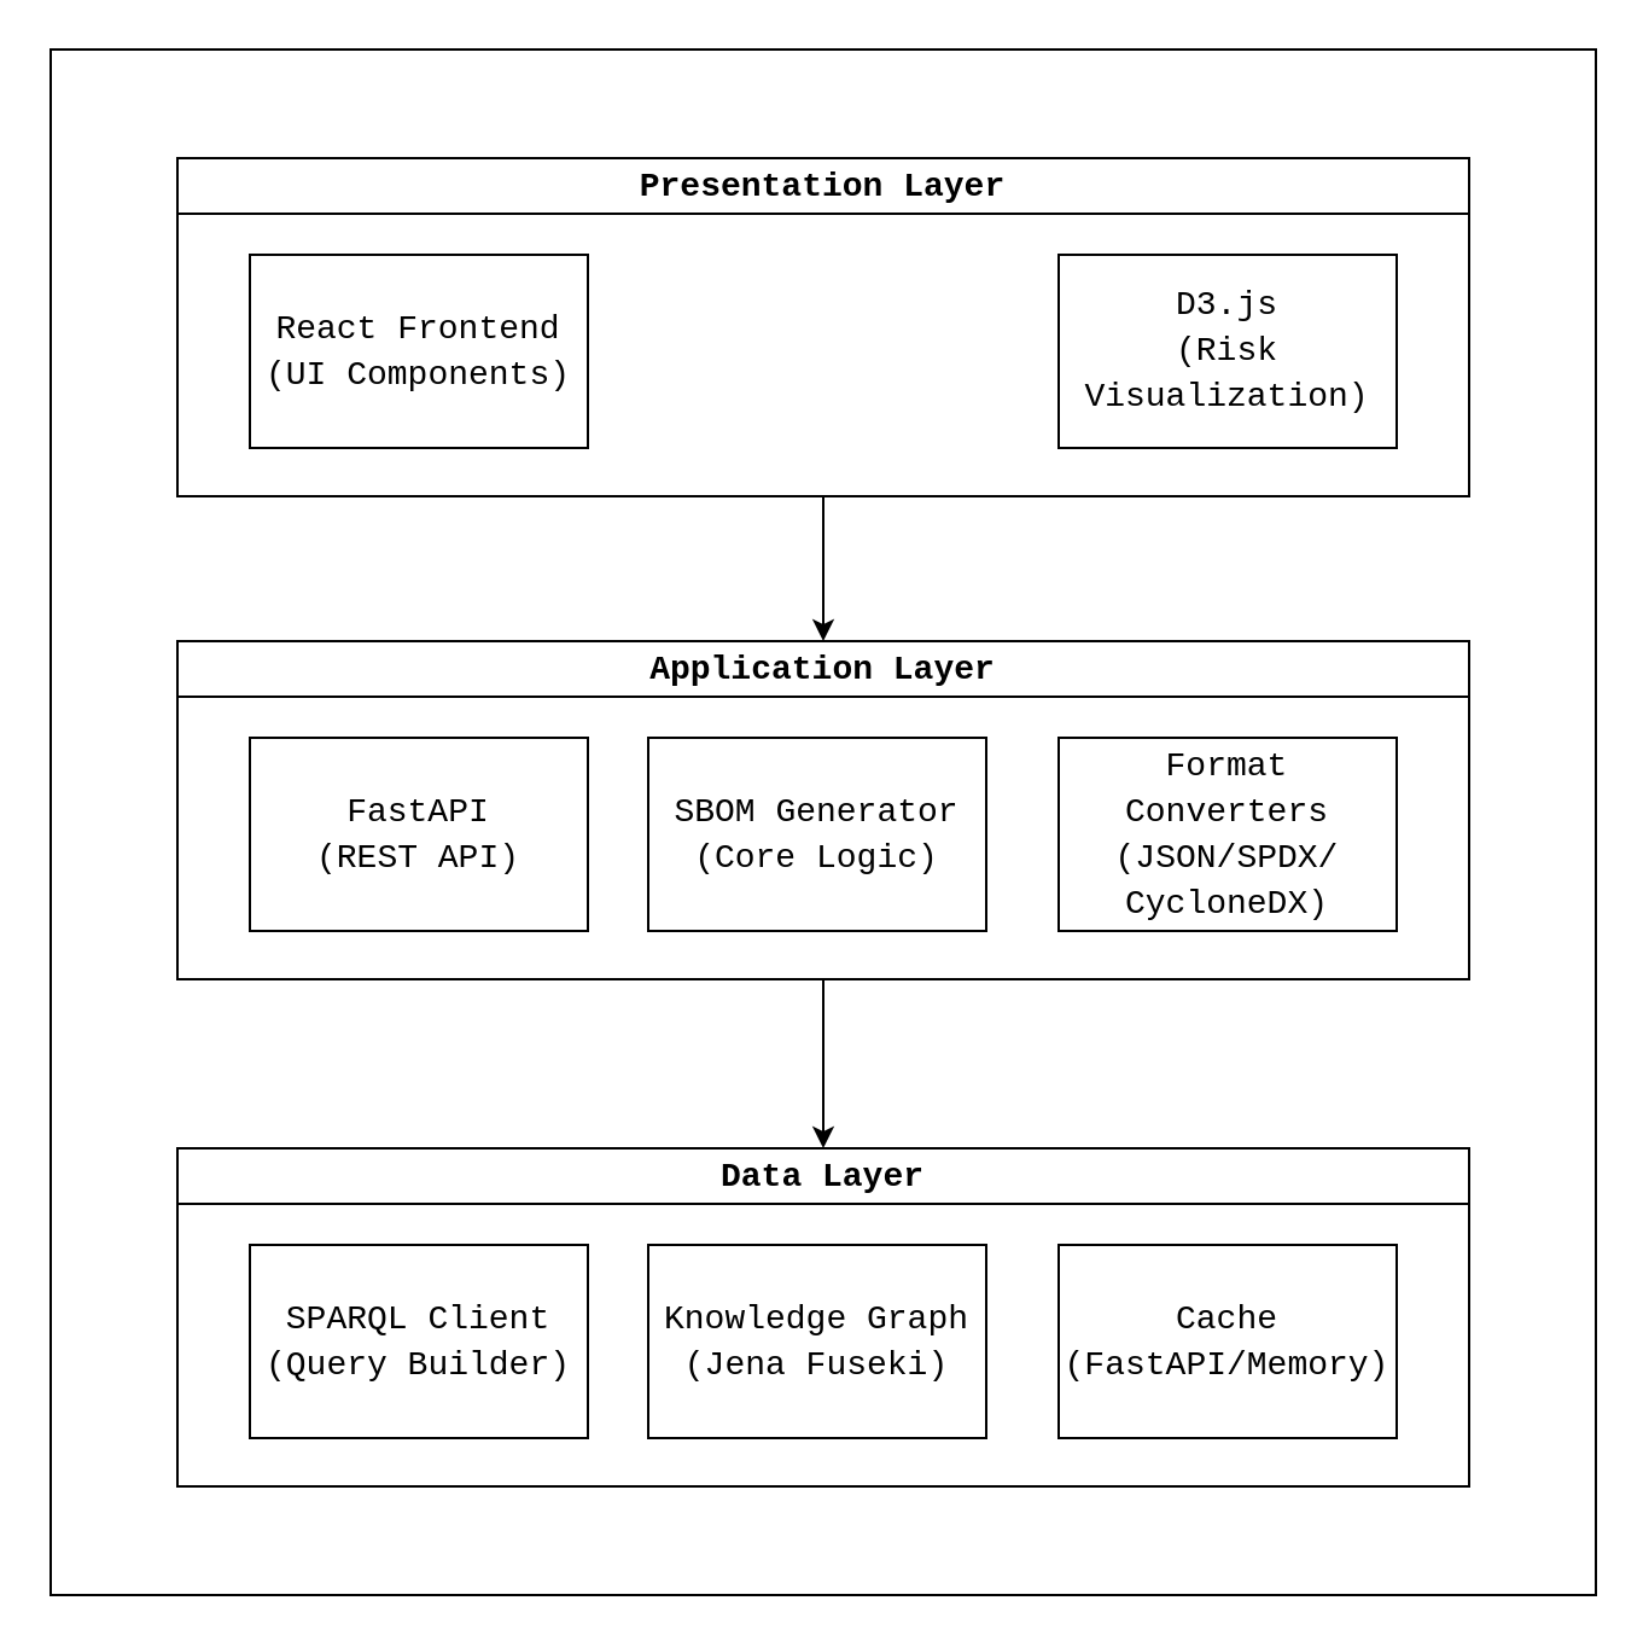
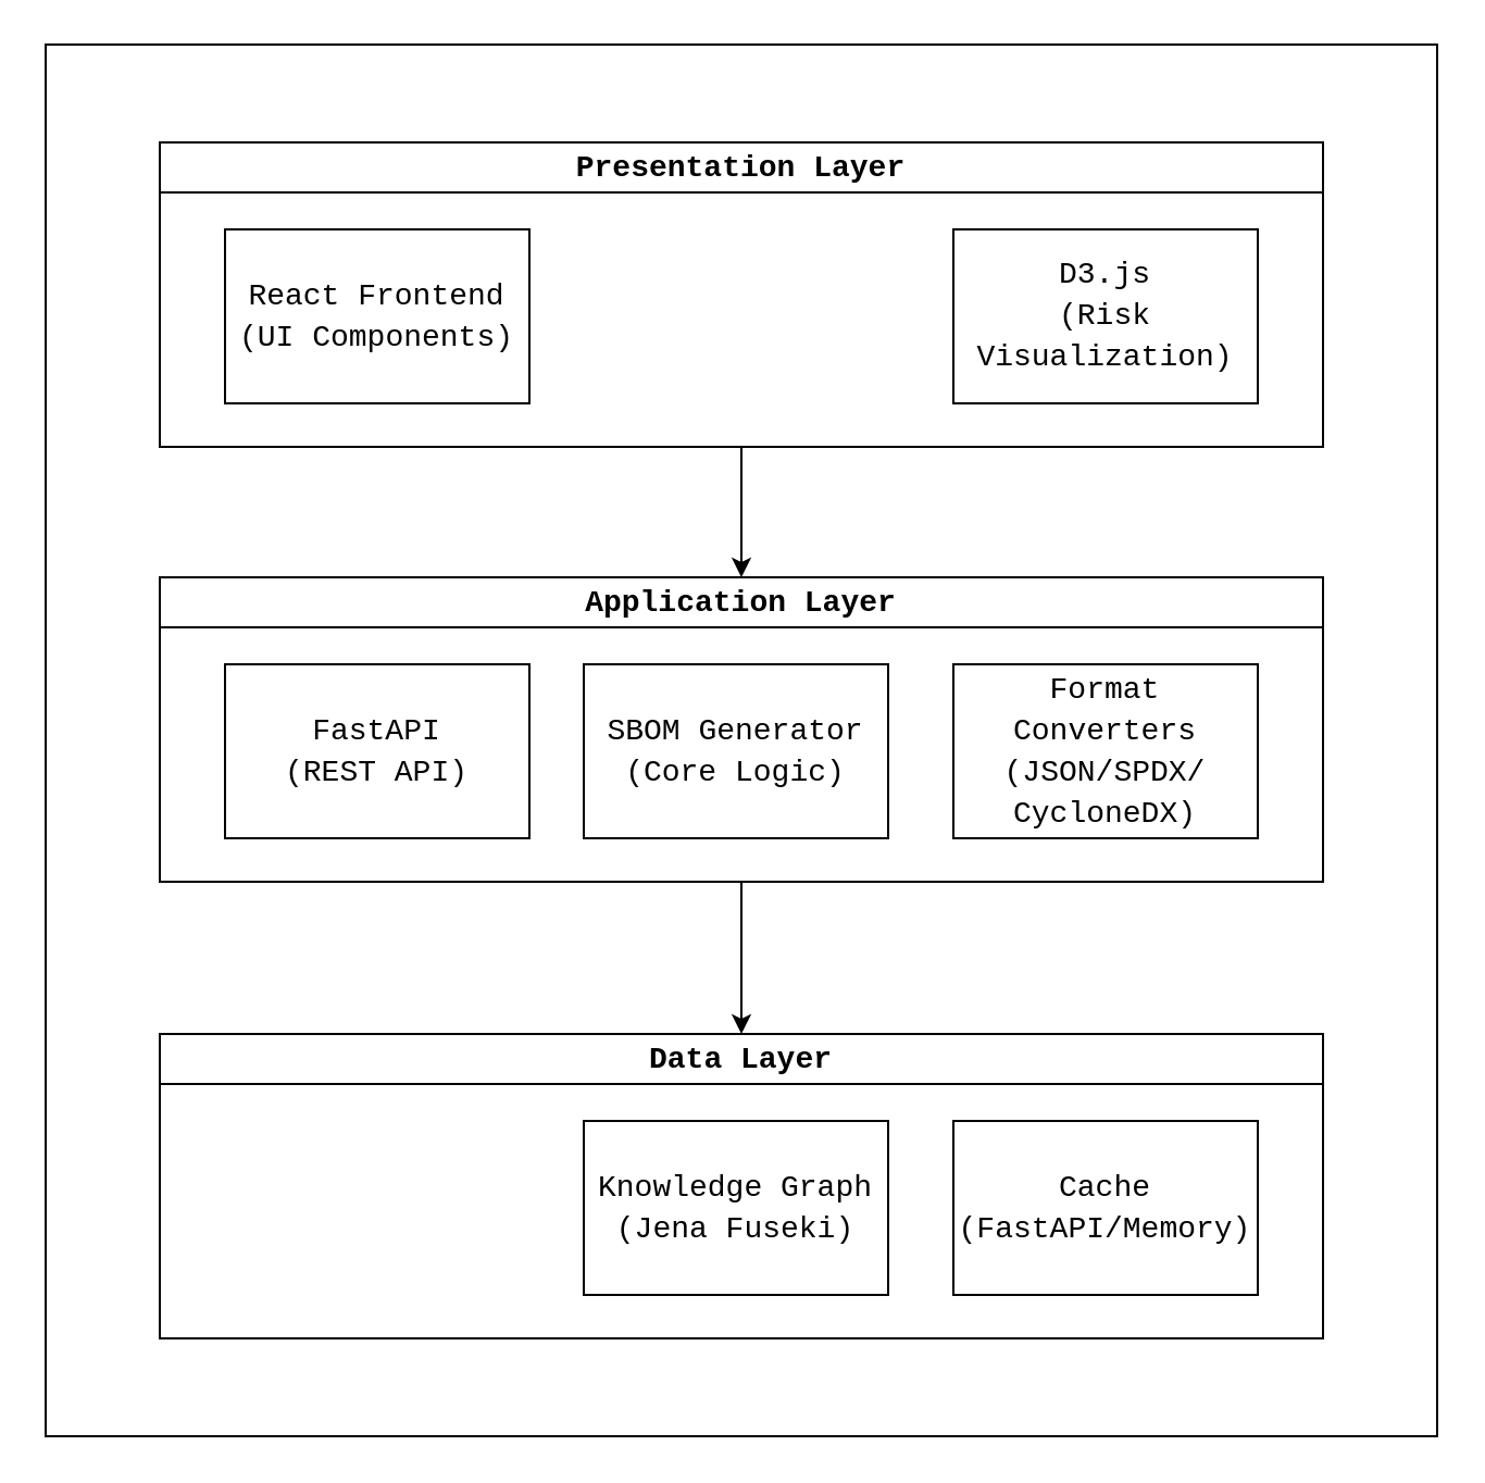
  <mxCell id="0" />
  <mxCell id="1" parent="0" />
  <mxCell id="2" value="" style="whiteSpace=wrap;html=1;aspect=fixed;" vertex="1" parent="1"><mxGeometry x="20.5" y="20" width="640" height="640" as="geometry" /></mxCell>
  <mxCell id="3" value="" style="group" vertex="1" connectable="0" parent="1"><mxGeometry x="73" y="65" width="535" height="550" as="geometry" /></mxCell>
  <mxCell id="4" value="&lt;div style=&quot;font-size: 14px; line-height: 19px; white-space: pre;&quot;&gt;Data Layer&lt;/div&gt;" style="swimlane;whiteSpace=wrap;html=1;labelBackgroundColor=default;fontColor=#000000;fontStyle=1;fontFamily=Courier New;" vertex="1" parent="3"><mxGeometry y="410" width="535" height="140" as="geometry"><mxRectangle x="85" y="220" width="100" height="30" as="alternateBounds" /></mxGeometry></mxCell>
- <mxCell id="5" value="&lt;div style=&quot;font-size: 14px; line-height: 19px; white-space: pre;&quot;&gt;SPARQL Client&lt;/div&gt;&lt;div style=&quot;font-size: 14px; line-height: 19px; white-space: pre;&quot;&gt;&lt;div style=&quot;line-height: 19px;&quot;&gt;(Query Builder)&lt;/div&gt;&lt;/div&gt;" style="rounded=0;whiteSpace=wrap;html=1;labelBackgroundColor=default;fontColor=#000000;fontStyle=0;fontFamily=Courier New;" vertex="1" parent="4"><mxGeometry x="30" y="40" width="140" height="80" as="geometry" /></mxCell>
  <mxCell id="6" value="&lt;div style=&quot;font-size: 14px; line-height: 19px; white-space: pre;&quot;&gt;&lt;div style=&quot;line-height: 19px;&quot;&gt;Knowledge Graph&lt;/div&gt;&lt;div style=&quot;line-height: 19px;&quot;&gt;&lt;div style=&quot;line-height: 19px;&quot;&gt;(Jena Fuseki)&lt;/div&gt;&lt;/div&gt;&lt;/div&gt;" style="rounded=0;whiteSpace=wrap;html=1;labelBackgroundColor=default;fontColor=#000000;fontStyle=0;fontFamily=Courier New;" vertex="1" parent="4"><mxGeometry x="195" y="40" width="140" height="80" as="geometry" /></mxCell>
  <mxCell id="7" value="&lt;div style=&quot;font-size: 14px; line-height: 19px; white-space: pre;&quot;&gt;&lt;div style=&quot;line-height: 19px;&quot;&gt;Cache&lt;/div&gt;&lt;div style=&quot;line-height: 19px;&quot;&gt;&lt;div style=&quot;line-height: 19px;&quot;&gt;(FastAPI/Memory)&lt;/div&gt;&lt;/div&gt;&lt;/div&gt;" style="rounded=0;whiteSpace=wrap;html=1;labelBackgroundColor=default;fontColor=#000000;fontStyle=0;fontFamily=Courier New;" vertex="1" parent="4"><mxGeometry x="365" y="40" width="140" height="80" as="geometry" /></mxCell>
  <mxCell id="8" style="edgeStyle=orthogonalEdgeStyle;rounded=0;orthogonalLoop=1;jettySize=auto;html=1;entryX=0.5;entryY=0;entryDx=0;entryDy=0;labelBackgroundColor=default;fontColor=#000000;fontStyle=0;fontFamily=Courier New;" edge="1" parent="3" source="9" target="4"><mxGeometry relative="1" as="geometry" /></mxCell>
  <mxCell id="9" value="&lt;div style=&quot;font-size: 14px; line-height: 19px; white-space: pre;&quot;&gt;Application Layer&lt;/div&gt;" style="swimlane;whiteSpace=wrap;html=1;labelBackgroundColor=default;fontColor=#000000;fontStyle=1;fontFamily=Courier New;" vertex="1" parent="3"><mxGeometry y="200" width="535" height="140" as="geometry"><mxRectangle x="85" y="220" width="100" height="30" as="alternateBounds" /></mxGeometry></mxCell>
  <mxCell id="10" value="&lt;div style=&quot;font-size: 14px; line-height: 19px; white-space: pre;&quot;&gt;&lt;div style=&quot;line-height: 19px;&quot;&gt;FastAPI&lt;/div&gt;&lt;div style=&quot;line-height: 19px;&quot;&gt;&lt;div style=&quot;line-height: 19px;&quot;&gt;(REST API)&lt;/div&gt;&lt;/div&gt;&lt;/div&gt;" style="rounded=0;whiteSpace=wrap;html=1;labelBackgroundColor=default;fontColor=#000000;fontStyle=0;fontFamily=Courier New;" vertex="1" parent="9"><mxGeometry x="30" y="40" width="140" height="80" as="geometry" /></mxCell>
  <mxCell id="11" value="&lt;div style=&quot;font-size: 14px; line-height: 19px; white-space: pre;&quot;&gt;&lt;div style=&quot;line-height: 19px;&quot;&gt;&lt;div style=&quot;line-height: 19px;&quot;&gt;SBOM Generator&lt;/div&gt;&lt;div style=&quot;line-height: 19px;&quot;&gt;&lt;div style=&quot;line-height: 19px;&quot;&gt;(Core Logic)&lt;/div&gt;&lt;/div&gt;&lt;/div&gt;&lt;/div&gt;" style="rounded=0;whiteSpace=wrap;html=1;labelBackgroundColor=default;fontColor=#000000;fontStyle=0;fontFamily=Courier New;" vertex="1" parent="9"><mxGeometry x="195" y="40" width="140" height="80" as="geometry" /></mxCell>
  <mxCell id="12" value="&lt;div style=&quot;font-size: 14px; line-height: 19px; white-space: pre;&quot;&gt;&lt;div style=&quot;line-height: 19px;&quot;&gt;&lt;div style=&quot;line-height: 19px;&quot;&gt;Format&lt;/div&gt;&lt;div style=&quot;line-height: 19px;&quot;&gt;Converters&lt;/div&gt;&lt;div style=&quot;line-height: 19px;&quot;&gt;&lt;div style=&quot;line-height: 19px;&quot;&gt;(JSON/SPDX/&lt;/div&gt;&lt;div style=&quot;line-height: 19px;&quot;&gt;CycloneDX)&lt;/div&gt;&lt;/div&gt;&lt;/div&gt;&lt;/div&gt;" style="rounded=0;whiteSpace=wrap;html=1;labelBackgroundColor=default;fontColor=#000000;fontStyle=0;fontFamily=Courier New;" vertex="1" parent="9"><mxGeometry x="365" y="40" width="140" height="80" as="geometry" /></mxCell>
  <mxCell id="13" style="edgeStyle=orthogonalEdgeStyle;rounded=0;orthogonalLoop=1;jettySize=auto;html=1;entryX=0.5;entryY=0;entryDx=0;entryDy=0;labelBackgroundColor=default;fontColor=#000000;fontStyle=0;fontFamily=Courier New;" edge="1" parent="3" source="14" target="9"><mxGeometry relative="1" as="geometry" /></mxCell>
  <mxCell id="14" value="&lt;div style=&quot;font-size: 14px; line-height: 19px; white-space: pre;&quot;&gt;&lt;div style=&quot;line-height: 19px;&quot;&gt;Presentation Layer&lt;/div&gt;&lt;/div&gt;" style="swimlane;whiteSpace=wrap;html=1;labelBackgroundColor=default;fontColor=#000000;fontStyle=1;fontFamily=Courier New;" vertex="1" parent="3"><mxGeometry width="535" height="140" as="geometry"><mxRectangle x="85" y="220" width="100" height="30" as="alternateBounds" /></mxGeometry></mxCell>
  <mxCell id="15" value="&lt;div style=&quot;font-size: 14px; line-height: 19px; white-space: pre;&quot;&gt;&lt;div style=&quot;line-height: 19px;&quot;&gt;&lt;div style=&quot;line-height: 19px;&quot;&gt;React Frontend&lt;/div&gt;&lt;div style=&quot;line-height: 19px;&quot;&gt;&lt;div style=&quot;line-height: 19px;&quot;&gt;(UI Components)&lt;/div&gt;&lt;/div&gt;&lt;/div&gt;&lt;/div&gt;" style="rounded=0;whiteSpace=wrap;html=1;labelBackgroundColor=default;fontColor=#000000;fontStyle=0;fontFamily=Courier New;" vertex="1" parent="14"><mxGeometry x="30" y="40" width="140" height="80" as="geometry" /></mxCell>
  <mxCell id="16" value="&lt;div style=&quot;font-size: 14px; line-height: 19px; white-space: pre;&quot;&gt;&lt;div style=&quot;line-height: 19px;&quot;&gt;&lt;div style=&quot;line-height: 19px;&quot;&gt;&lt;div style=&quot;line-height: 19px;&quot;&gt;D3.js&lt;/div&gt;&lt;/div&gt;&lt;div style=&quot;line-height: 19px;&quot;&gt;(Risk&lt;/div&gt;&lt;div style=&quot;line-height: 19px;&quot;&gt;&lt;div style=&quot;line-height: 19px;&quot;&gt;Visualization)&lt;/div&gt;&lt;/div&gt;&lt;/div&gt;&lt;/div&gt;" style="rounded=0;whiteSpace=wrap;html=1;labelBackgroundColor=default;fontColor=#000000;fontStyle=0;fontFamily=Courier New;" vertex="1" parent="14"><mxGeometry x="365" y="40" width="140" height="80" as="geometry" /></mxCell>
